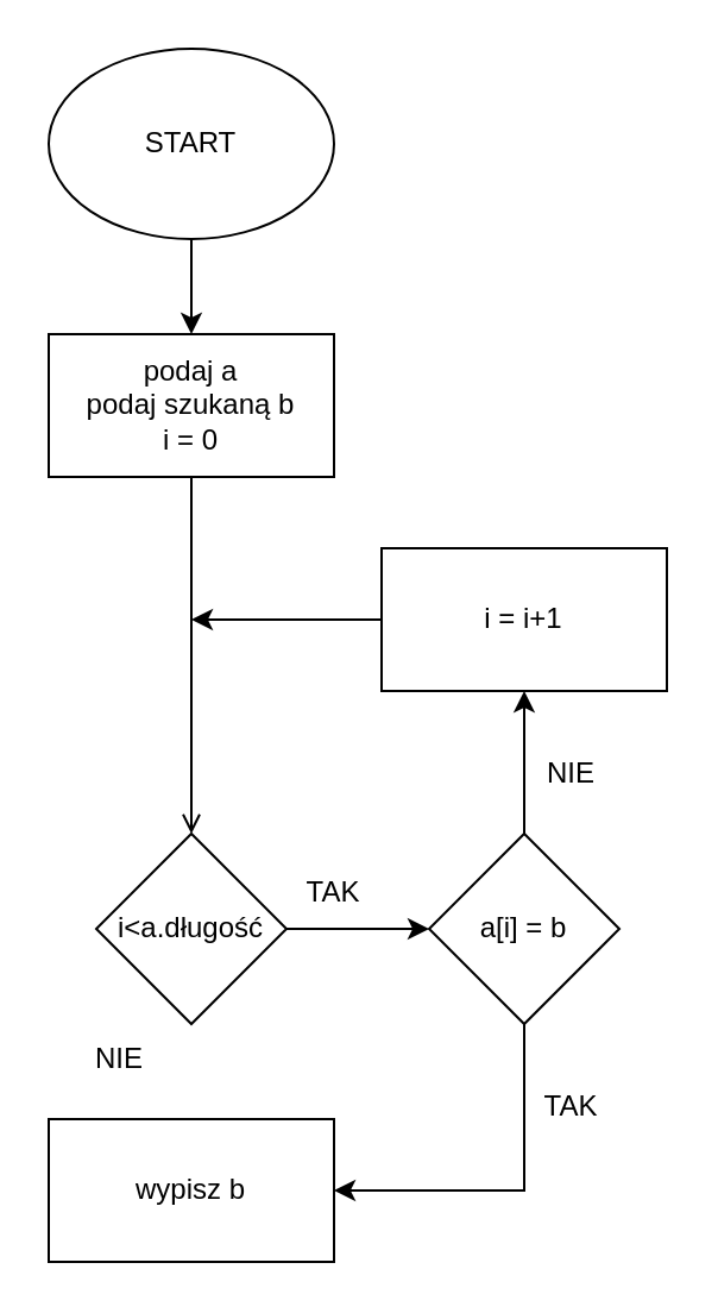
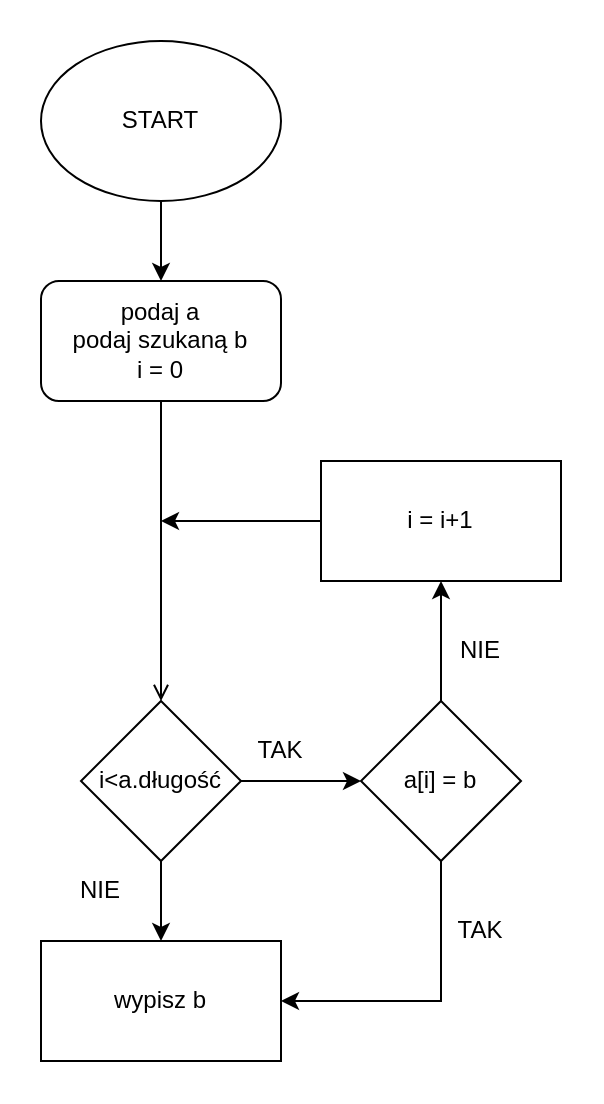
  <mxCell id="0" />
  <mxCell id="1" parent="0" />
  <mxCell id="2" value="" style="edgeStyle=orthogonalEdgeStyle;rounded=0;orthogonalLoop=1;jettySize=auto;html=1;" edge="1" parent="1" source="3" target="5"><mxGeometry relative="1" as="geometry" /></mxCell>
  <mxCell id="3" value="START" style="ellipse;whiteSpace=wrap;html=1;" vertex="1" parent="1"><mxGeometry x="20" y="20" width="120" height="80" as="geometry" /></mxCell>
  <mxCell id="4" value="" style="edgeStyle=orthogonalEdgeStyle;rounded=0;orthogonalLoop=1;jettySize=auto;html=1;endArrow=open;" edge="1" parent="1" source="5" target="8"><mxGeometry relative="1" as="geometry" /></mxCell>
- <mxCell id="5" value="podaj a&lt;br&gt;podaj szukaną b&lt;br&gt;i = 0" style="rounded=0;whiteSpace=wrap;html=1;" vertex="1" parent="1"><mxGeometry x="20" y="140" width="120" height="60" as="geometry" /></mxCell>
+ <mxCell id="5" value="podaj a&lt;br&gt;podaj szukaną b&lt;br&gt;i = 0" style="whiteSpace=wrap;html=1;rounded=1;" vertex="1" parent="1"><mxGeometry x="20" y="140" width="120" height="60" as="geometry" /></mxCell>
+ <mxCell id="6" value="" style="edgeStyle=orthogonalEdgeStyle;rounded=0;orthogonalLoop=1;jettySize=auto;html=1;" edge="1" parent="1" source="8" target="9"><mxGeometry relative="1" as="geometry" /></mxCell>
  <mxCell id="7" value="" style="edgeStyle=orthogonalEdgeStyle;rounded=0;orthogonalLoop=1;jettySize=auto;html=1;" edge="1" parent="1" source="8" target="11"><mxGeometry relative="1" as="geometry" /></mxCell>
  <mxCell id="8" value="i&amp;lt;a.długość" style="rhombus;whiteSpace=wrap;html=1;" vertex="1" parent="1"><mxGeometry x="40" y="350" width="80" height="80" as="geometry" /></mxCell>
  <mxCell id="9" value="wypisz b" style="rounded=0;whiteSpace=wrap;html=1;" vertex="1" parent="1"><mxGeometry x="20" y="470" width="120" height="60" as="geometry" /></mxCell>
  <mxCell id="10" value="" style="edgeStyle=orthogonalEdgeStyle;rounded=0;orthogonalLoop=1;jettySize=auto;html=1;" edge="1" parent="1" source="11" target="12"><mxGeometry relative="1" as="geometry" /></mxCell>
  <mxCell id="11" value="a[i] = b" style="rhombus;whiteSpace=wrap;html=1;" vertex="1" parent="1"><mxGeometry x="180" y="350" width="80" height="80" as="geometry" /></mxCell>
  <mxCell id="12" value="i = i+1" style="rounded=0;whiteSpace=wrap;html=1;" vertex="1" parent="1"><mxGeometry x="160" y="230" width="120" height="60" as="geometry" /></mxCell>
  <mxCell id="13" value="TAK" style="text;html=1;strokeColor=none;fillColor=none;align=center;verticalAlign=middle;whiteSpace=wrap;rounded=0;" vertex="1" parent="1"><mxGeometry x="110" y="360" width="60" height="30" as="geometry" /></mxCell>
  <mxCell id="14" value="NIE" style="text;html=1;strokeColor=none;fillColor=none;align=center;verticalAlign=middle;whiteSpace=wrap;rounded=0;" vertex="1" parent="1"><mxGeometry x="20" y="430" width="60" height="30" as="geometry" /></mxCell>
  <mxCell id="15" value="" style="endArrow=classic;html=1;rounded=0;exitX=0;exitY=0.5;exitDx=0;exitDy=0;" edge="1" parent="1" source="12"><mxGeometry width="50" height="50" relative="1" as="geometry"><mxPoint x="200" y="410" as="sourcePoint" /><mxPoint x="80" y="260" as="targetPoint" /></mxGeometry></mxCell>
  <mxCell id="16" value="NIE" style="text;html=1;strokeColor=none;fillColor=none;align=center;verticalAlign=middle;whiteSpace=wrap;rounded=0;" vertex="1" parent="1"><mxGeometry x="210" y="310" width="60" height="30" as="geometry" /></mxCell>
  <mxCell id="17" value="" style="endArrow=classic;html=1;rounded=0;exitX=0.5;exitY=1;exitDx=0;exitDy=0;entryX=1;entryY=0.5;entryDx=0;entryDy=0;" edge="1" parent="1" source="11" target="9"><mxGeometry width="50" height="50" relative="1" as="geometry"><mxPoint x="200" y="410" as="sourcePoint" /><mxPoint x="250" y="360" as="targetPoint" /><Array as="points"><mxPoint x="220" y="500" /></Array></mxGeometry></mxCell>
  <mxCell id="18" value="TAK" style="text;html=1;strokeColor=none;fillColor=none;align=center;verticalAlign=middle;whiteSpace=wrap;rounded=0;" vertex="1" parent="1"><mxGeometry x="210" y="450" width="60" height="30" as="geometry" /></mxCell>
